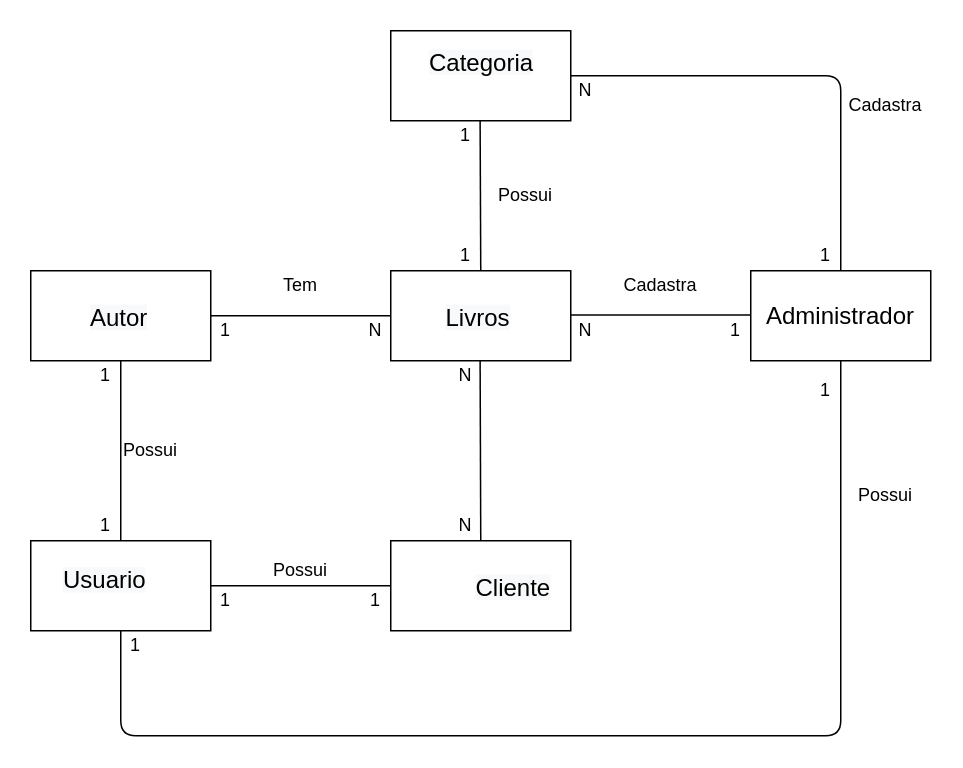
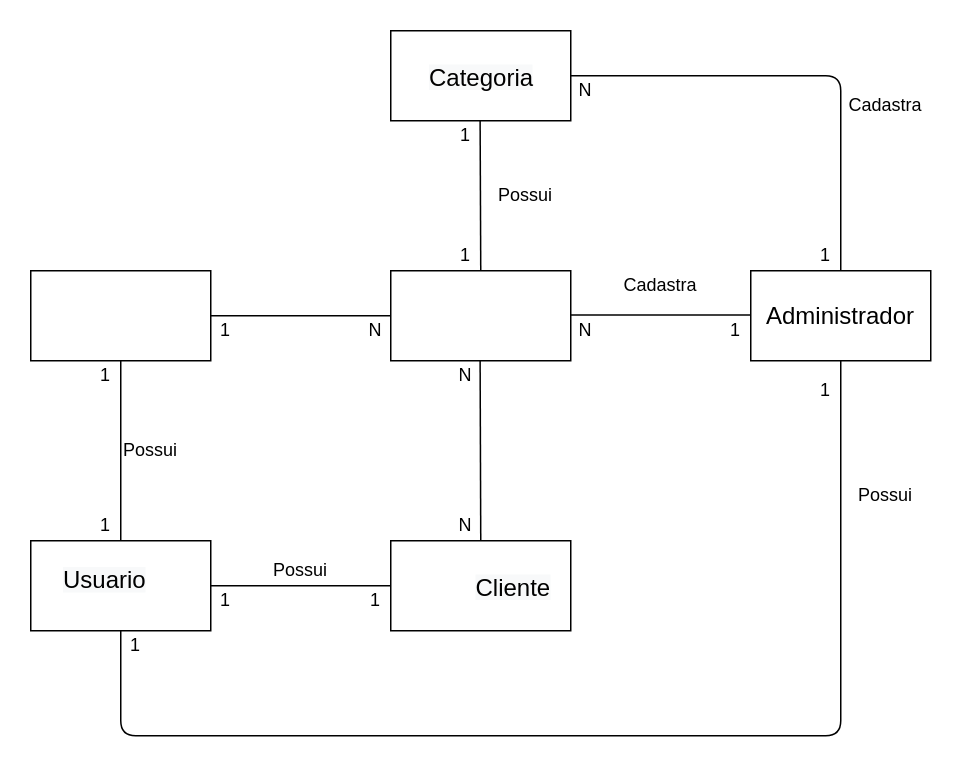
  <mxCell id="0" />
  <mxCell id="1" parent="0" />
  <mxCell id="2" value="" style="rounded=0;whiteSpace=wrap;html=1;" vertex="1" parent="1"><mxGeometry x="20" y="180" width="120" height="60" as="geometry" /></mxCell>
  <mxCell id="3" value="" style="rounded=0;whiteSpace=wrap;html=1;" vertex="1" parent="1"><mxGeometry x="500" y="180" width="120" height="60" as="geometry" /></mxCell>
  <mxCell id="4" value="" style="rounded=0;whiteSpace=wrap;html=1;" vertex="1" parent="1"><mxGeometry x="260" y="360" width="120" height="60" as="geometry" /></mxCell>
  <mxCell id="5" value="" style="rounded=0;whiteSpace=wrap;html=1;" vertex="1" parent="1"><mxGeometry x="260" y="180" width="120" height="60" as="geometry" /></mxCell>
  <mxCell id="6" value="&lt;font style=&quot;font-size: 16px&quot;&gt;Administrador&lt;/font&gt;" style="text;html=1;strokeColor=none;fillColor=none;align=center;verticalAlign=middle;whiteSpace=wrap;rounded=0;" vertex="1" parent="1"><mxGeometry x="520" y="180" width="80" height="60" as="geometry" /></mxCell>
- <mxCell id="7" value="&lt;span style=&quot;color: rgb(0 , 0 , 0) ; font-family: &amp;#34;helvetica&amp;#34; ; font-size: 16px ; font-style: normal ; font-weight: 400 ; letter-spacing: normal ; text-align: center ; text-indent: 0px ; text-transform: none ; word-spacing: 0px ; background-color: rgb(248 , 249 , 250) ; display: inline ; float: none&quot;&gt;Autor&lt;/span&gt;" style="text;whiteSpace=wrap;html=1;" vertex="1" parent="1"><mxGeometry x="57.5" y="195" width="45" height="30" as="geometry" /></mxCell>
- <mxCell id="8" value="&lt;span style=&quot;color: rgb(0 , 0 , 0) ; font-family: &amp;#34;helvetica&amp;#34; ; font-size: 16px ; font-style: normal ; font-weight: 400 ; letter-spacing: normal ; text-align: center ; text-indent: 0px ; text-transform: none ; word-spacing: 0px ; background-color: rgb(248 , 249 , 250) ; display: inline ; float: none&quot;&gt;Livros&lt;br&gt;&lt;br&gt;&lt;/span&gt;" style="text;whiteSpace=wrap;html=1;" vertex="1" parent="1"><mxGeometry x="295" y="195" width="50" height="30" as="geometry" /></mxCell>
  <mxCell id="9" value="&lt;span style=&quot;color: rgb(0 , 0 , 0) ; font-family: &amp;#34;helvetica&amp;#34; ; font-size: 16px ; font-style: normal ; font-weight: 400 ; letter-spacing: normal ; text-align: center ; text-indent: 0px ; text-transform: none ; word-spacing: 0px ; background-color: rgb(248 , 249 , 250) ; display: inline ; float: none&quot;&gt;Cliente&lt;br&gt;&lt;br&gt;&lt;/span&gt;" style="text;whiteSpace=wrap;html=1;" vertex="1" parent="1"><mxGeometry x="315" y="375" width="55" height="30" as="geometry" /></mxCell>
  <mxCell id="10" value="" style="endArrow=none;html=1;exitX=1;exitY=0.5;exitDx=0;exitDy=0;" edge="1" parent="1" source="2"><mxGeometry width="50" height="50" relative="1" as="geometry"><mxPoint x="210" y="260" as="sourcePoint" /><mxPoint x="260" y="210" as="targetPoint" /></mxGeometry></mxCell>
  <mxCell id="11" value="" style="endArrow=none;html=1;exitX=1;exitY=0.5;exitDx=0;exitDy=0;entryX=0.5;entryY=0;entryDx=0;entryDy=0;" edge="1" parent="1" target="4"><mxGeometry width="50" height="50" relative="1" as="geometry"><mxPoint x="319.58" y="240" as="sourcePoint" /><mxPoint x="319.58" y="340" as="targetPoint" /></mxGeometry></mxCell>
  <mxCell id="12" value="" style="endArrow=none;html=1;exitX=1;exitY=0.5;exitDx=0;exitDy=0;" edge="1" parent="1"><mxGeometry width="50" height="50" relative="1" as="geometry"><mxPoint x="380" y="209.58" as="sourcePoint" /><mxPoint x="500" y="209.58" as="targetPoint" /></mxGeometry></mxCell>
  <mxCell id="13" value="N" style="text;html=1;strokeColor=none;fillColor=none;align=center;verticalAlign=middle;whiteSpace=wrap;rounded=0;" vertex="1" parent="1"><mxGeometry x="370" y="210" width="40" height="20" as="geometry" /></mxCell>
  <mxCell id="14" value="1" style="text;html=1;strokeColor=none;fillColor=none;align=center;verticalAlign=middle;whiteSpace=wrap;rounded=0;" vertex="1" parent="1"><mxGeometry x="470" y="210" width="40" height="20" as="geometry" /></mxCell>
  <mxCell id="15" value="Cadastra" style="text;html=1;strokeColor=none;fillColor=none;align=center;verticalAlign=middle;whiteSpace=wrap;rounded=0;" vertex="1" parent="1"><mxGeometry x="420" y="180" width="40" height="20" as="geometry" /></mxCell>
- <mxCell id="16" value="Tem" style="text;html=1;strokeColor=none;fillColor=none;align=center;verticalAlign=middle;whiteSpace=wrap;rounded=0;" vertex="1" parent="1"><mxGeometry x="180" y="180" width="40" height="20" as="geometry" /></mxCell>
  <mxCell id="17" value="1" style="text;html=1;strokeColor=none;fillColor=none;align=center;verticalAlign=middle;whiteSpace=wrap;rounded=0;" vertex="1" parent="1"><mxGeometry x="290" y="160" width="40" height="20" as="geometry" /></mxCell>
  <mxCell id="18" value="1" style="text;html=1;strokeColor=none;fillColor=none;align=center;verticalAlign=middle;whiteSpace=wrap;rounded=0;" vertex="1" parent="1"><mxGeometry x="130" y="210" width="40" height="20" as="geometry" /></mxCell>
  <mxCell id="19" value="1" style="text;html=1;strokeColor=none;fillColor=none;align=center;verticalAlign=middle;whiteSpace=wrap;rounded=0;" vertex="1" parent="1"><mxGeometry x="290" y="80" width="40" height="20" as="geometry" /></mxCell>
  <mxCell id="20" value="N" style="text;html=1;strokeColor=none;fillColor=none;align=center;verticalAlign=middle;whiteSpace=wrap;rounded=0;" vertex="1" parent="1"><mxGeometry x="230" y="210" width="40" height="20" as="geometry" /></mxCell>
  <mxCell id="21" value="N" style="text;html=1;strokeColor=none;fillColor=none;align=center;verticalAlign=middle;whiteSpace=wrap;rounded=0;" vertex="1" parent="1"><mxGeometry x="290" y="340" width="40" height="20" as="geometry" /></mxCell>
  <mxCell id="22" value="N" style="text;html=1;strokeColor=none;fillColor=none;align=center;verticalAlign=middle;whiteSpace=wrap;rounded=0;" vertex="1" parent="1"><mxGeometry x="290" y="240" width="40" height="20" as="geometry" /></mxCell>
  <mxCell id="23" value="" style="rounded=0;whiteSpace=wrap;html=1;" vertex="1" parent="1"><mxGeometry x="260" y="20" width="120" height="60" as="geometry" /></mxCell>
- <mxCell id="24" value="&lt;span style=&quot;color: rgb(0 , 0 , 0) ; font-family: &amp;#34;helvetica&amp;#34; ; font-size: 16px ; font-style: normal ; font-weight: 400 ; letter-spacing: normal ; text-align: center ; text-indent: 0px ; text-transform: none ; word-spacing: 0px ; background-color: rgb(248 , 249 , 250) ; display: inline ; float: none&quot;&gt;Categoria&lt;br&gt;&lt;br&gt;&lt;/span&gt;" style="text;whiteSpace=wrap;html=1;" vertex="1" parent="1"><mxGeometry x="283.75" y="25" width="72.5" height="30" as="geometry" /></mxCell>
+ <mxCell id="24" value="&lt;span style=&quot;color: rgb(0 , 0 , 0) ; font-family: &amp;#34;helvetica&amp;#34; ; font-size: 16px ; font-style: normal ; font-weight: 400 ; letter-spacing: normal ; text-align: center ; text-indent: 0px ; text-transform: none ; word-spacing: 0px ; background-color: rgb(248 , 249 , 250) ; display: inline ; float: none&quot;&gt;Categoria&lt;br&gt;&lt;br&gt;&lt;/span&gt;" style="text;whiteSpace=wrap;html=1;" vertex="1" parent="1"><mxGeometry x="283.75" y="35" width="72.5" height="30" as="geometry" /></mxCell>
  <mxCell id="25" value="" style="endArrow=none;html=1;exitX=1;exitY=0.5;exitDx=0;exitDy=0;" edge="1" parent="1"><mxGeometry width="50" height="50" relative="1" as="geometry"><mxPoint x="319.58" y="80" as="sourcePoint" /><mxPoint x="320" y="180" as="targetPoint" /></mxGeometry></mxCell>
  <mxCell id="26" value="Possui" style="text;html=1;strokeColor=none;fillColor=none;align=center;verticalAlign=middle;whiteSpace=wrap;rounded=0;" vertex="1" parent="1"><mxGeometry x="330" y="120" width="40" height="20" as="geometry" /></mxCell>
  <mxCell id="27" value="" style="endArrow=none;html=1;exitX=1;exitY=0.5;exitDx=0;exitDy=0;entryX=0.5;entryY=0;entryDx=0;entryDy=0;" edge="1" parent="1" source="23" target="6"><mxGeometry width="50" height="50" relative="1" as="geometry"><mxPoint x="420" y="200" as="sourcePoint" /><mxPoint x="470" y="150" as="targetPoint" /><Array as="points"><mxPoint x="560" y="50" /></Array></mxGeometry></mxCell>
  <mxCell id="28" value="N" style="text;html=1;strokeColor=none;fillColor=none;align=center;verticalAlign=middle;whiteSpace=wrap;rounded=0;" vertex="1" parent="1"><mxGeometry x="370" y="50" width="40" height="20" as="geometry" /></mxCell>
  <mxCell id="29" value="1" style="text;html=1;strokeColor=none;fillColor=none;align=center;verticalAlign=middle;whiteSpace=wrap;rounded=0;" vertex="1" parent="1"><mxGeometry x="530" y="160" width="40" height="20" as="geometry" /></mxCell>
  <mxCell id="30" value="Cadastra" style="text;html=1;strokeColor=none;fillColor=none;align=center;verticalAlign=middle;whiteSpace=wrap;rounded=0;" vertex="1" parent="1"><mxGeometry x="570" y="60" width="40" height="20" as="geometry" /></mxCell>
  <mxCell id="31" value="" style="rounded=0;whiteSpace=wrap;html=1;" vertex="1" parent="1"><mxGeometry x="20" y="360" width="120" height="60" as="geometry" /></mxCell>
  <mxCell id="32" value="&lt;span style=&quot;color: rgb(0 , 0 , 0) ; font-family: &amp;#34;helvetica&amp;#34; ; font-size: 16px ; font-style: normal ; font-weight: 400 ; letter-spacing: normal ; text-align: center ; text-indent: 0px ; text-transform: none ; word-spacing: 0px ; background-color: rgb(248 , 249 , 250) ; display: inline ; float: none&quot;&gt;Usuario&lt;/span&gt;" style="text;whiteSpace=wrap;html=1;" vertex="1" parent="1"><mxGeometry x="40" y="370" width="60" height="30" as="geometry" /></mxCell>
  <mxCell id="33" value="" style="endArrow=none;html=1;exitX=0.5;exitY=0;exitDx=0;exitDy=0;" edge="1" parent="1" source="31"><mxGeometry width="50" height="50" relative="1" as="geometry"><mxPoint x="30" y="290" as="sourcePoint" /><mxPoint x="80" y="240" as="targetPoint" /></mxGeometry></mxCell>
  <mxCell id="34" value="" style="endArrow=none;html=1;exitX=1;exitY=0.5;exitDx=0;exitDy=0;" edge="1" parent="1" source="31"><mxGeometry width="50" height="50" relative="1" as="geometry"><mxPoint x="210" y="440" as="sourcePoint" /><mxPoint x="260" y="390" as="targetPoint" /></mxGeometry></mxCell>
  <mxCell id="35" value="" style="endArrow=none;html=1;entryX=0.5;entryY=1;entryDx=0;entryDy=0;exitX=0.5;exitY=1;exitDx=0;exitDy=0;" edge="1" parent="1" source="31" target="6"><mxGeometry width="50" height="50" relative="1" as="geometry"><mxPoint x="70" y="490" as="sourcePoint" /><mxPoint x="350" y="250" as="targetPoint" /><Array as="points"><mxPoint x="80" y="490" /><mxPoint x="560" y="490" /></Array></mxGeometry></mxCell>
  <mxCell id="36" value="Possui" style="text;html=1;strokeColor=none;fillColor=none;align=center;verticalAlign=middle;whiteSpace=wrap;rounded=0;" vertex="1" parent="1"><mxGeometry x="80" y="290" width="40" height="20" as="geometry" /></mxCell>
  <mxCell id="37" value="Possui" style="text;html=1;strokeColor=none;fillColor=none;align=center;verticalAlign=middle;whiteSpace=wrap;rounded=0;" vertex="1" parent="1"><mxGeometry x="570" y="320" width="40" height="20" as="geometry" /></mxCell>
  <mxCell id="38" value="Possui" style="text;html=1;strokeColor=none;fillColor=none;align=center;verticalAlign=middle;whiteSpace=wrap;rounded=0;" vertex="1" parent="1"><mxGeometry x="180" y="370" width="40" height="20" as="geometry" /></mxCell>
  <mxCell id="39" value="1" style="text;html=1;strokeColor=none;fillColor=none;align=center;verticalAlign=middle;whiteSpace=wrap;rounded=0;" vertex="1" parent="1"><mxGeometry x="530" y="250" width="40" height="20" as="geometry" /></mxCell>
  <mxCell id="40" value="1" style="text;html=1;strokeColor=none;fillColor=none;align=center;verticalAlign=middle;whiteSpace=wrap;rounded=0;" vertex="1" parent="1"><mxGeometry x="70" y="420" width="40" height="20" as="geometry" /></mxCell>
  <mxCell id="41" value="1" style="text;html=1;strokeColor=none;fillColor=none;align=center;verticalAlign=middle;whiteSpace=wrap;rounded=0;" vertex="1" parent="1"><mxGeometry x="230" y="390" width="40" height="20" as="geometry" /></mxCell>
  <mxCell id="42" value="1" style="text;html=1;strokeColor=none;fillColor=none;align=center;verticalAlign=middle;whiteSpace=wrap;rounded=0;" vertex="1" parent="1"><mxGeometry x="130" y="390" width="40" height="20" as="geometry" /></mxCell>
  <mxCell id="43" value="1" style="text;html=1;strokeColor=none;fillColor=none;align=center;verticalAlign=middle;whiteSpace=wrap;rounded=0;" vertex="1" parent="1"><mxGeometry x="50" y="340" width="40" height="20" as="geometry" /></mxCell>
  <mxCell id="44" value="1" style="text;html=1;strokeColor=none;fillColor=none;align=center;verticalAlign=middle;whiteSpace=wrap;rounded=0;" vertex="1" parent="1"><mxGeometry x="50" y="240" width="40" height="20" as="geometry" /></mxCell>
